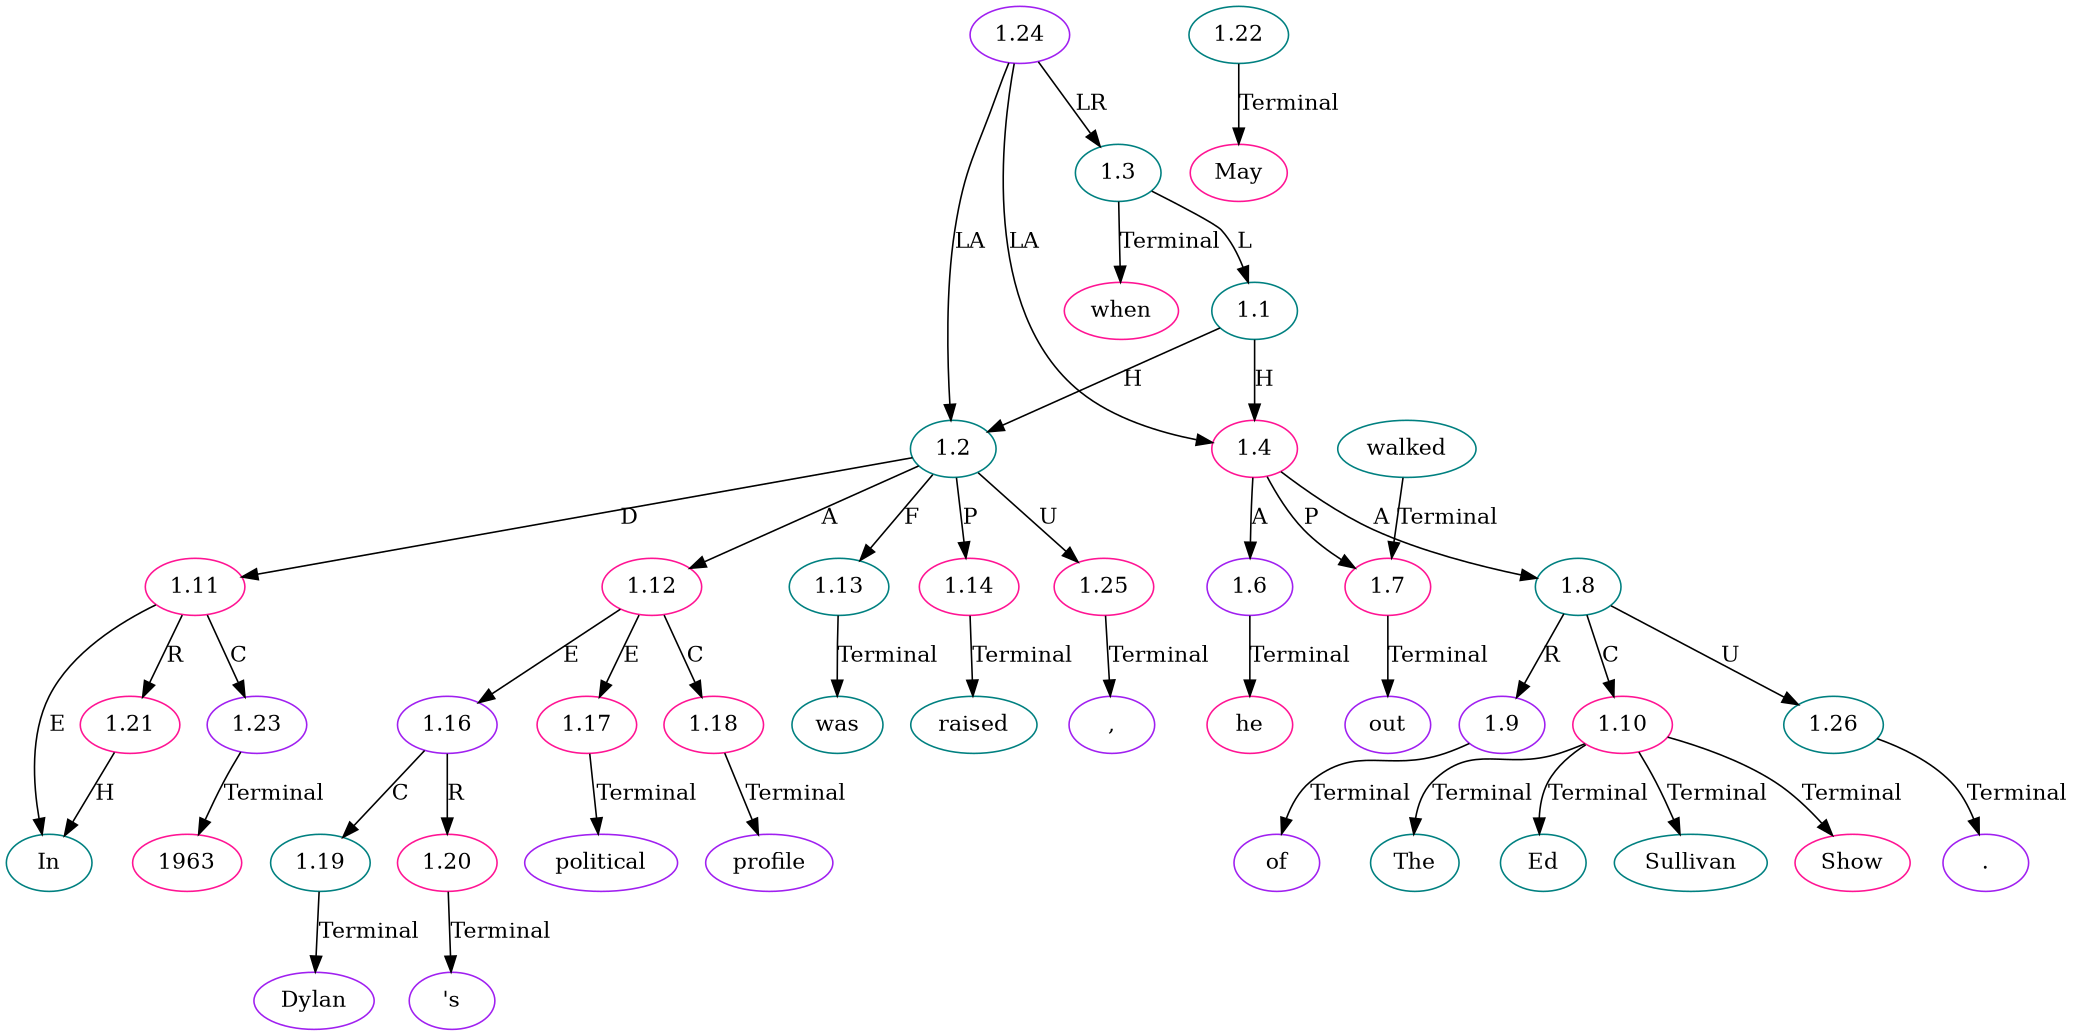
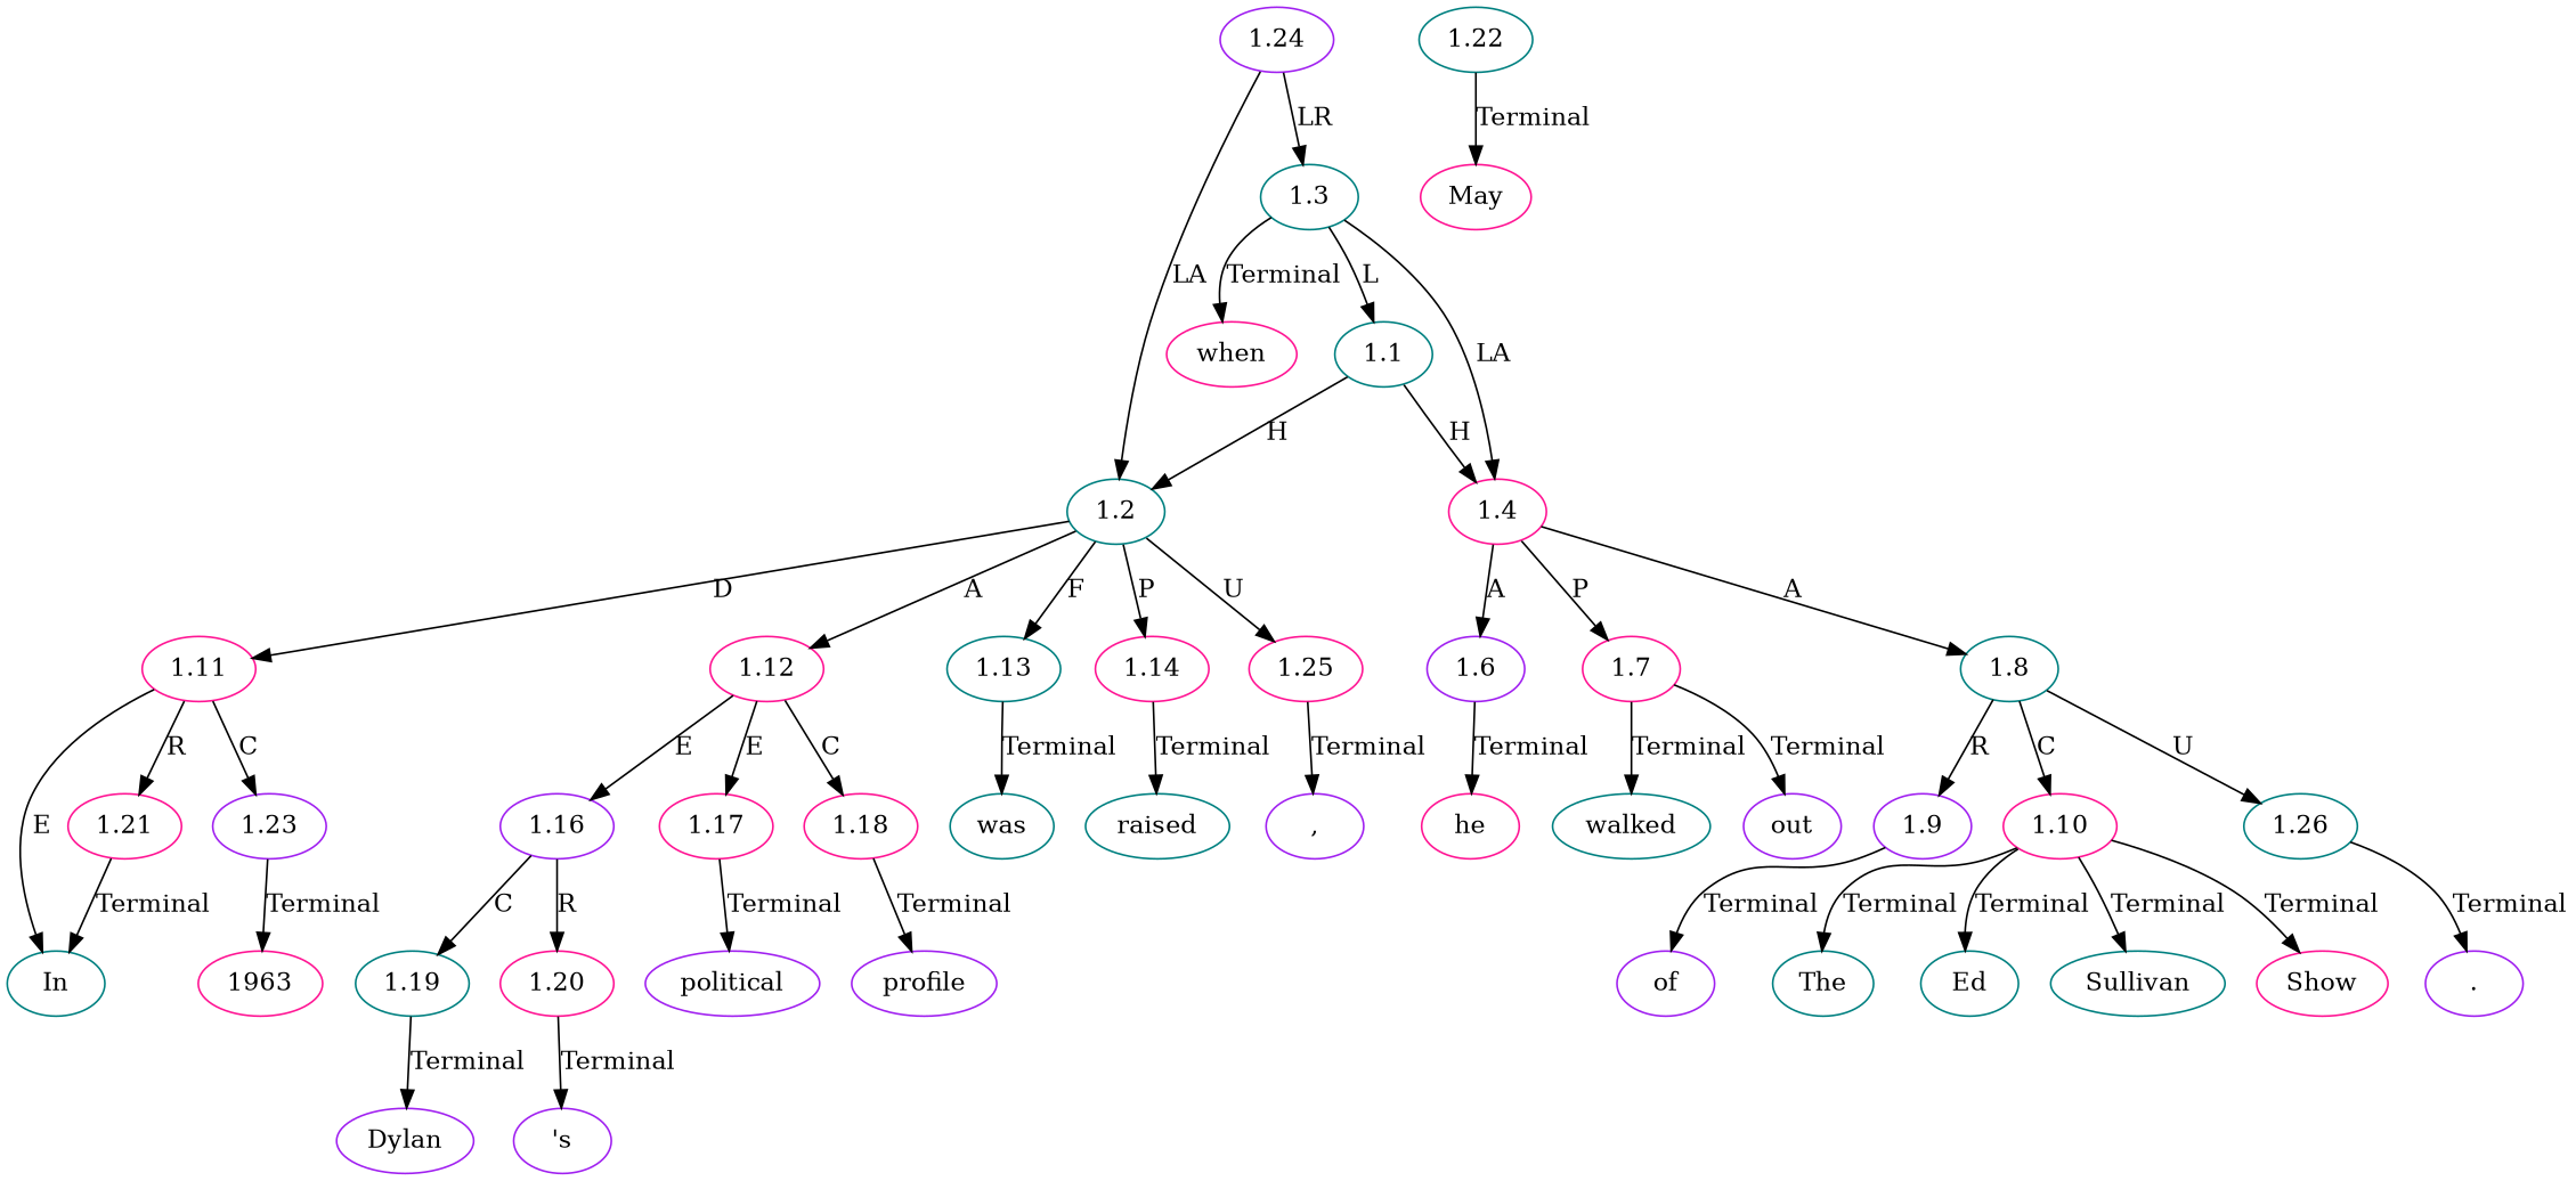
  digraph {
    node [color=deeppink ordering=out]
    edge [ordering=out]
    n1 [color=teal label=In]
    n2 [color=teal label=raised]
    n3 [label=when]
    n4 [label=he]
    n5 [color=teal label=walked]
    n6 [color=purple label=out]
    n7 [color=purple label=of]
    n8 [color=teal label=The]
    n9 [color=teal label=Ed]
    n10 [color=teal label=Sullivan]
    n11 [label=Show]
    n12 [label=May]
    n13 [color=purple label="."]
    n14 [label=1963]
    n15 [color=purple label=","]
    n16 [color=purple label=Dylan]
    n17 [color=purple label="'s"]
    n18 [color=purple label=political]
    n19 [color=purple label=profile]
    n20 [color=teal label=was]
    n21 [color=teal label=1.1]
    n22 [color=teal label=1.2]
    n23 [label=1.4]
    n24 [label=1.11]
    n25 [label=1.12]
    n26 [color=teal label=1.13]
    n27 [label=1.14]
    n28 [label=1.25]
    n29 [color=teal label=1.3]
    n30 [color=purple label=1.6]
    n31 [label=1.7]
    n32 [color=teal label=1.8]
    n33 [label=1.21]
    n34 [color=purple label=1.23]
    n35 [color=purple label=1.16]
    n36 [label=1.17]
    n37 [label=1.18]
    n38 [color=purple label=1.9]
    n39 [label=1.10]
    n40 [color=teal label=1.26]
    n41 [color=teal label=1.22]
    n42 [color=teal label=1.19]
    n43 [label=1.20]
    n44 [color=purple label=1.24]
    n21 -> n22 [label=H]
    n21 -> n23 [label=H]
    n22 -> n24 [label=D]
    n22 -> n25 [label=A]
    n22 -> n26 [label=F]
    n22 -> n27 [label=P]
    n22 -> n28 [label=U]
    n23 -> n30 [label=A]
    n23 -> n31 [label=P]
    n23 -> n32 [label=A]
    n24 -> n1 [label=E]
    n24 -> n33 [label=R]
    n24 -> n34 [label=C]
    n25 -> n35 [label=E]
    n25 -> n36 [label=E]
    n25 -> n37 [label=C]
    n26 -> n20 [label=Terminal]
    n27 -> n2 [label=Terminal]
    n28 -> n15 [label=Terminal]
    n29 -> n3 [label=Terminal]
    n29 -> n21 [label=L]
    n30 -> n4 [label=Terminal]
-   n5 -> n31 [label=Terminal]
+   n31 -> n5 [label=Terminal]
    n31 -> n6 [label=Terminal]
    n32 -> n38 [label=R]
    n32 -> n39 [label=C]
    n32 -> n40 [label=U]
-   n33 -> n1 [label=H]
+   n33 -> n1 [label=Terminal]
    n34 -> n14 [label=Terminal]
    n35 -> n42 [label=C]
    n35 -> n43 [label=R]
    n36 -> n18 [label=Terminal]
    n37 -> n19 [label=Terminal]
    n38 -> n7 [label=Terminal]
    n39 -> n8 [label=Terminal]
    n39 -> n9 [label=Terminal]
    n39 -> n10 [label=Terminal]
    n39 -> n11 [label=Terminal]
    n40 -> n13 [label=Terminal]
    n41 -> n12 [label=Terminal]
    n42 -> n16 [label=Terminal]
    n43 -> n17 [label=Terminal]
    n44 -> n22 [label=LA]
-   n44 -> n23 [label=LA]
+   n29 -> n23 [label=LA]
    n44 -> n29 [label=LR]
  }
